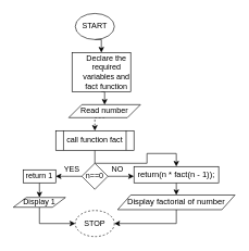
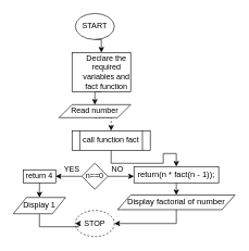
  <mxCell id="0" />
  <mxCell id="1" parent="0" />
  <mxCell id="2" style="edgeStyle=orthogonalEdgeStyle;rounded=0;orthogonalLoop=1;jettySize=auto;html=1;exitX=0.5;exitY=1;exitDx=0;exitDy=0;entryX=0.5;entryY=0;entryDx=0;entryDy=0;" parent="1" source="3" target="5" edge="1"><mxGeometry relative="1" as="geometry" /></mxCell>
  <mxCell id="3" value="START" style="ellipse;whiteSpace=wrap;html=1;" parent="1" vertex="1"><mxGeometry x="115" y="20" width="60" height="40" as="geometry" /></mxCell>
  <mxCell id="4" style="edgeStyle=orthogonalEdgeStyle;rounded=0;orthogonalLoop=1;jettySize=auto;html=1;exitX=0.5;exitY=1;exitDx=0;exitDy=0;entryX=0.5;entryY=0;entryDx=0;entryDy=0;" parent="1" source="5" target="7" edge="1"><mxGeometry relative="1" as="geometry" /></mxCell>
  <mxCell id="5" value="&lt;p class=&quot;MsoNormal&quot; style=&quot;margin-left: 11.95pt&quot;&gt;&lt;span lang=&quot;EN&quot;&gt;Declare the&lt;br&gt;required variables and fact function&lt;/span&gt;&lt;/p&gt;" style="rounded=0;whiteSpace=wrap;html=1;" parent="1" vertex="1"><mxGeometry x="110" y="80" width="90" height="60" as="geometry" /></mxCell>
  <mxCell id="6" style="edgeStyle=orthogonalEdgeStyle;rounded=0;orthogonalLoop=1;jettySize=auto;html=1;exitX=0.5;exitY=1;exitDx=0;exitDy=0;entryX=0.5;entryY=0;entryDx=0;entryDy=0;dashed=1;" edge="1" parent="1" source="7" target="9"><mxGeometry relative="1" as="geometry" /></mxCell>
- <mxCell id="7" value="Read number" style="shape=parallelogram;perimeter=parallelogramPerimeter;whiteSpace=wrap;html=1;fixedSize=1;" parent="1" vertex="1"><mxGeometry x="105" y="160" width="110" height="20" as="geometry" /></mxCell>
+ <mxCell id="7" value="Read number" style="shape=parallelogram;perimeter=parallelogramPerimeter;whiteSpace=wrap;html=1;fixedSize=1;" parent="1" vertex="1"><mxGeometry x="90" y="160" width="110" height="20" as="geometry" /></mxCell>
  <mxCell id="8" style="edgeStyle=orthogonalEdgeStyle;rounded=0;orthogonalLoop=1;jettySize=auto;html=1;exitX=0.5;exitY=1;exitDx=0;exitDy=0;" edge="1" parent="1" source="9" target="21"><mxGeometry relative="1" as="geometry" /></mxCell>
- <mxCell id="9" value="&lt;span&gt;call function fact&lt;/span&gt;" style="shape=process;whiteSpace=wrap;html=1;backgroundOutline=1;" vertex="1" parent="1"><mxGeometry x="85" y="200" width="120" height="30" as="geometry" /></mxCell>
+ <mxCell id="9" value="&lt;span&gt;call function fact&lt;/span&gt;" style="shape=process;whiteSpace=wrap;html=1;backgroundOutline=1;" vertex="1" parent="1"><mxGeometry x="110" y="200" width="120" height="30" as="geometry" /></mxCell>
  <mxCell id="10" style="edgeStyle=orthogonalEdgeStyle;rounded=0;orthogonalLoop=1;jettySize=auto;html=1;exitX=0;exitY=0.5;exitDx=0;exitDy=0;entryX=1;entryY=0.5;entryDx=0;entryDy=0;" edge="1" parent="1" source="12"><mxGeometry relative="1" as="geometry"><mxPoint x="85" y="270" as="targetPoint" /></mxGeometry></mxCell>
  <mxCell id="11" style="edgeStyle=orthogonalEdgeStyle;rounded=0;orthogonalLoop=1;jettySize=auto;html=1;exitX=1;exitY=0.5;exitDx=0;exitDy=0;entryX=0;entryY=0.5;entryDx=0;entryDy=0;" edge="1" parent="1" source="12"><mxGeometry relative="1" as="geometry"><mxPoint x="205" y="270" as="targetPoint" /></mxGeometry></mxCell>
  <mxCell id="12" value="n==0" style="rhombus;whiteSpace=wrap;html=1;" vertex="1" parent="1"><mxGeometry x="125" y="250" width="40" height="40" as="geometry" /></mxCell>
  <mxCell id="13" value="STOP" style="ellipse;whiteSpace=wrap;html=1;dashed=1;" vertex="1" parent="1"><mxGeometry x="115" y="322.5" width="60" height="40" as="geometry" /></mxCell>
  <mxCell id="14" value="YES" style="text;html=1;strokeColor=none;fillColor=none;align=center;verticalAlign=middle;whiteSpace=wrap;rounded=0;" vertex="1" parent="1"><mxGeometry x="95" y="250" width="30" height="20" as="geometry" /></mxCell>
  <mxCell id="15" value="NO" style="text;html=1;strokeColor=none;fillColor=none;align=center;verticalAlign=middle;whiteSpace=wrap;rounded=0;" vertex="1" parent="1"><mxGeometry x="165" y="250" width="30" height="20" as="geometry" /></mxCell>
  <mxCell id="16" style="edgeStyle=orthogonalEdgeStyle;rounded=0;orthogonalLoop=1;jettySize=auto;html=1;exitX=0.5;exitY=1;exitDx=0;exitDy=0;entryX=1;entryY=0.5;entryDx=0;entryDy=0;" edge="1" parent="1" source="17" target="13"><mxGeometry relative="1" as="geometry" /></mxCell>
  <mxCell id="17" value="&lt;span style=&quot;font-size: 12.667px&quot;&gt;Display factorial of number&lt;/span&gt;" style="shape=parallelogram;perimeter=parallelogramPerimeter;whiteSpace=wrap;html=1;fixedSize=1;" vertex="1" parent="1"><mxGeometry x="180" y="298.75" width="180" height="22.5" as="geometry" /></mxCell>
  <mxCell id="18" style="edgeStyle=orthogonalEdgeStyle;rounded=0;orthogonalLoop=1;jettySize=auto;html=1;exitX=0.5;exitY=1;exitDx=0;exitDy=0;entryX=0.5;entryY=0;entryDx=0;entryDy=0;" edge="1" parent="1" source="19" target="23"><mxGeometry relative="1" as="geometry" /></mxCell>
- <mxCell id="19" value="return 1" style="rounded=0;whiteSpace=wrap;html=1;" vertex="1" parent="1"><mxGeometry x="35" y="260" width="50" height="20" as="geometry" /></mxCell>
+ <mxCell id="19" value="return 4" style="rounded=0;whiteSpace=wrap;html=1;" vertex="1" parent="1"><mxGeometry x="35" y="260" width="50" height="20" as="geometry" /></mxCell>
  <mxCell id="20" style="edgeStyle=orthogonalEdgeStyle;rounded=0;orthogonalLoop=1;jettySize=auto;html=1;exitX=0.5;exitY=1;exitDx=0;exitDy=0;entryX=0.5;entryY=0;entryDx=0;entryDy=0;" edge="1" parent="1" source="21" target="17"><mxGeometry relative="1" as="geometry" /></mxCell>
  <mxCell id="21" value="&lt;span style=&quot;font-size: 12.667px&quot;&gt;return(n * fact(n - 1));&lt;/span&gt;" style="rounded=0;whiteSpace=wrap;html=1;" vertex="1" parent="1"><mxGeometry x="205" y="255" width="130" height="25" as="geometry" /></mxCell>
  <mxCell id="22" style="edgeStyle=orthogonalEdgeStyle;rounded=0;orthogonalLoop=1;jettySize=auto;html=1;exitX=0.5;exitY=1;exitDx=0;exitDy=0;entryX=0;entryY=0.5;entryDx=0;entryDy=0;" edge="1" parent="1" source="23" target="13"><mxGeometry relative="1" as="geometry" /></mxCell>
- <mxCell id="23" value="Display 1" style="shape=parallelogram;perimeter=parallelogramPerimeter;whiteSpace=wrap;html=1;fixedSize=1;" vertex="1" parent="1"><mxGeometry x="20" y="302.5" width="80" height="15" as="geometry" /></mxCell>
+ <mxCell id="23" value="Display 1" style="shape=parallelogram;perimeter=parallelogramPerimeter;whiteSpace=wrap;html=1;fixedSize=1;" vertex="1" parent="1"><mxGeometry x="20" y="302.5" width="80" height="25" as="geometry" /></mxCell>
